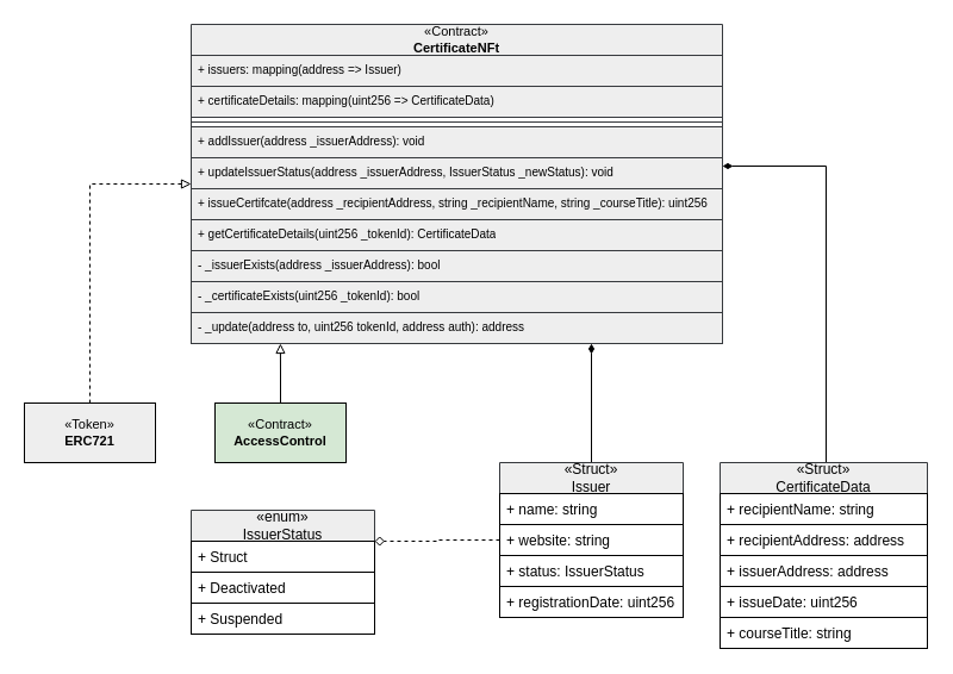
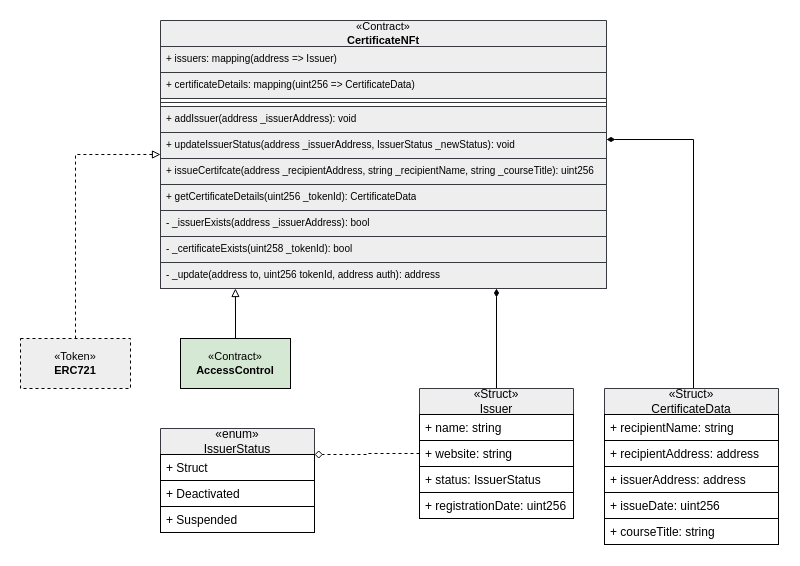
  <mxCell id="0" />
  <mxCell id="1" parent="0" />
  <mxCell id="2" style="edgeStyle=orthogonalEdgeStyle;rounded=0;orthogonalLoop=1;jettySize=auto;html=1;entryX=0.5;entryY=0;entryDx=0;entryDy=0;fontColor=#000000;strokeColor=#000000;endArrow=none;endFill=0;startArrow=block;startFill=0;dashed=1;" parent="1" source="4" target="15" edge="1"><mxGeometry relative="1" as="geometry" /></mxCell>
  <mxCell id="3" style="edgeStyle=orthogonalEdgeStyle;rounded=0;orthogonalLoop=1;jettySize=auto;html=1;entryX=0.5;entryY=0;entryDx=0;entryDy=0;strokeColor=light-dark(#000000,#000000);endArrow=none;endFill=0;startArrow=diamondThin;startFill=1;" parent="1" source="4" target="24" edge="1"><mxGeometry relative="1" as="geometry"><Array as="points"><mxPoint x="693" y="139" /></Array></mxGeometry></mxCell>
  <mxCell id="4" value="&lt;div&gt;&lt;font style=&quot;color: light-dark(rgb(0, 0, 0), rgb(0, 0, 0));&quot;&gt;&lt;span style=&quot;font-weight: 400;&quot;&gt;«Contract»&lt;/span&gt;&lt;br style=&quot;font-weight: 400;&quot;&gt;CertificateNFt&lt;/font&gt;&lt;/div&gt;" style="swimlane;fontStyle=1;align=center;verticalAlign=middle;childLayout=stackLayout;horizontal=1;startSize=26;horizontalStack=0;resizeParent=1;resizeParentMax=0;resizeLast=0;collapsible=1;marginBottom=0;whiteSpace=wrap;html=1;labelBackgroundColor=none;fillColor=#eeeeee;strokeColor=light-dark(#36393d, #000000);fontColor=#000000;spacing=0;spacingTop=-1;spacingRight=0;spacingBottom=0;convertToSvg=0;fontSize=11;" parent="1" vertex="1"><mxGeometry x="160" y="20" width="446" height="268" as="geometry"><mxRectangle x="332" y="31" width="185" height="25" as="alternateBounds" /></mxGeometry></mxCell>
  <mxCell id="5" value="&lt;font style=&quot;color: light-dark(rgb(0, 0, 0), rgb(0, 0, 0));&quot;&gt;+ issuers: mapping(address =&amp;gt; Issuer)&amp;nbsp;&lt;/font&gt;" style="text;strokeColor=light-dark(#36393d, #000000);fillColor=#eeeeee;align=left;verticalAlign=top;spacingLeft=4;spacingRight=4;overflow=hidden;rotatable=0;points=[[0,0.5],[1,0.5]];portConstraint=eastwest;whiteSpace=wrap;html=1;labelBackgroundColor=none;fontColor=#000000;fontSize=10;" parent="4" vertex="1"><mxGeometry y="26" width="446" height="26" as="geometry" /></mxCell>
  <mxCell id="6" value="&lt;font&gt;+ certificateDetails: mapping(uint256 =&amp;gt; CertificateData)&lt;/font&gt;" style="text;strokeColor=light-dark(#36393d, #000000);fillColor=#eeeeee;align=left;verticalAlign=top;spacingLeft=4;spacingRight=4;overflow=hidden;rotatable=0;points=[[0,0.5],[1,0.5]];portConstraint=eastwest;whiteSpace=wrap;html=1;labelBackgroundColor=none;fontColor=light-dark(#000000,#000000);fontSize=10;" parent="4" vertex="1"><mxGeometry y="52" width="446" height="26" as="geometry" /></mxCell>
  <mxCell id="7" value="" style="line;strokeWidth=1;fillColor=#eeeeee;align=left;verticalAlign=middle;spacingTop=-1;spacingLeft=3;spacingRight=3;rotatable=0;labelPosition=right;points=[];portConstraint=eastwest;labelBackgroundColor=none;strokeColor=light-dark(#36393d, #000000);fontColor=#000000;fontSize=10;" parent="4" vertex="1"><mxGeometry y="78" width="446" height="8" as="geometry" /></mxCell>
  <mxCell id="8" value="&lt;font style=&quot;color: light-dark(rgb(0, 0, 0), rgb(0, 0, 0));&quot;&gt;+ addIssuer(address _issuerAddress): void&lt;/font&gt;" style="text;strokeColor=light-dark(#36393d, #000000);fillColor=#eeeeee;align=left;verticalAlign=top;spacingLeft=4;spacingRight=4;overflow=hidden;rotatable=0;points=[[0,0.5],[1,0.5]];portConstraint=eastwest;whiteSpace=wrap;html=1;labelBackgroundColor=none;fontColor=#000000;fontSize=10;" parent="4" vertex="1"><mxGeometry y="86" width="446" height="26" as="geometry" /></mxCell>
  <mxCell id="9" value="&lt;font style=&quot;color: light-dark(rgb(0, 0, 0), rgb(0, 0, 0));&quot;&gt;+ updateIssuerStatus(address _issuerAddress, IssuerStatus _newStatus): void&lt;/font&gt;" style="text;strokeColor=light-dark(#36393d, #000000);fillColor=#eeeeee;align=left;verticalAlign=top;spacingLeft=4;spacingRight=4;overflow=hidden;rotatable=0;points=[[0,0.5],[1,0.5]];portConstraint=eastwest;whiteSpace=wrap;html=1;labelBackgroundColor=none;fontColor=#000000;fontSize=10;" parent="4" vertex="1"><mxGeometry y="112" width="446" height="26" as="geometry" /></mxCell>
  <mxCell id="10" value="&lt;font style=&quot;color: light-dark(rgb(0, 0, 0), rgb(0, 0, 0));&quot;&gt;+ issueCertifcate(address _recipientAddress, string _recipientName, string _courseTitle): uint256&lt;/font&gt;" style="text;strokeColor=light-dark(#36393d, #000000);fillColor=#eeeeee;align=left;verticalAlign=top;spacingLeft=4;spacingRight=4;overflow=hidden;rotatable=0;points=[[0,0.5],[1,0.5]];portConstraint=eastwest;whiteSpace=wrap;html=1;labelBackgroundColor=none;fontColor=#000000;fontSize=10;" parent="4" vertex="1"><mxGeometry y="138" width="446" height="26" as="geometry" /></mxCell>
  <mxCell id="11" value="&lt;font style=&quot;color: light-dark(rgb(0, 0, 0), rgb(0, 0, 0));&quot;&gt;+ getCertificateDetails(uint256 _tokenId): CertificateData&lt;/font&gt;" style="text;strokeColor=light-dark(#36393d, #000000);fillColor=#eeeeee;align=left;verticalAlign=top;spacingLeft=4;spacingRight=4;overflow=hidden;rotatable=0;points=[[0,0.5],[1,0.5]];portConstraint=eastwest;whiteSpace=wrap;html=1;labelBackgroundColor=none;fontColor=#000000;fontSize=10;" parent="4" vertex="1"><mxGeometry y="164" width="446" height="26" as="geometry" /></mxCell>
  <mxCell id="12" value="&lt;font style=&quot;color: light-dark(rgb(0, 0, 0), rgb(0, 0, 0));&quot;&gt;- _issuerExists(address _issuerAddress): bool&lt;/font&gt;" style="text;strokeColor=light-dark(#36393d, #000000);fillColor=#eeeeee;align=left;verticalAlign=top;spacingLeft=4;spacingRight=4;overflow=hidden;rotatable=0;points=[[0,0.5],[1,0.5]];portConstraint=eastwest;whiteSpace=wrap;html=1;labelBackgroundColor=none;fontColor=#000000;fontSize=10;" parent="4" vertex="1"><mxGeometry y="190" width="446" height="26" as="geometry" /></mxCell>
- <mxCell id="13" value="&lt;font style=&quot;color: light-dark(rgb(0, 0, 0), rgb(0, 0, 0));&quot;&gt;- _certificateExists(uint256 _tokenId): bool&lt;/font&gt;" style="text;strokeColor=light-dark(#36393d, #000000);fillColor=#eeeeee;align=left;verticalAlign=top;spacingLeft=4;spacingRight=4;overflow=hidden;rotatable=0;points=[[0,0.5],[1,0.5]];portConstraint=eastwest;whiteSpace=wrap;html=1;labelBackgroundColor=none;fontColor=#000000;fontSize=10;" parent="4" vertex="1"><mxGeometry y="216" width="446" height="26" as="geometry" /></mxCell>
+ <mxCell id="13" value="&lt;font style=&quot;color: light-dark(rgb(0, 0, 0), rgb(0, 0, 0));&quot;&gt;- _certificateExists(uint258 _tokenId): bool&lt;/font&gt;" style="text;strokeColor=light-dark(#36393d, #000000);fillColor=#eeeeee;align=left;verticalAlign=top;spacingLeft=4;spacingRight=4;overflow=hidden;rotatable=0;points=[[0,0.5],[1,0.5]];portConstraint=eastwest;whiteSpace=wrap;html=1;labelBackgroundColor=none;fontColor=#000000;fontSize=10;" parent="4" vertex="1"><mxGeometry y="216" width="446" height="26" as="geometry" /></mxCell>
  <mxCell id="14" value="&lt;font style=&quot;color: light-dark(rgb(0, 0, 0), rgb(0, 0, 0));&quot;&gt;- _update(address to, uint256 tokenId, address auth): address&lt;/font&gt;" style="text;strokeColor=light-dark(#36393d, #000000);fillColor=#eeeeee;align=left;verticalAlign=top;spacingLeft=4;spacingRight=4;overflow=hidden;rotatable=0;points=[[0,0.5],[1,0.5]];portConstraint=eastwest;whiteSpace=wrap;html=1;labelBackgroundColor=none;fontColor=#000000;fontSize=10;" parent="4" vertex="1"><mxGeometry y="242" width="446" height="26" as="geometry" /></mxCell>
- <mxCell id="15" value="&lt;font style=&quot;color: rgb(0, 0, 0);&quot;&gt;«Token»&lt;br&gt;&lt;b&gt;ERC721&lt;/b&gt;&lt;/font&gt;" style="html=1;whiteSpace=wrap;fillColor=#eeeeee;strokeColor=#000000;fontColor=#000000;fontSize=11;" parent="1" vertex="1"><mxGeometry x="20" y="338" width="110" height="50" as="geometry" /></mxCell>
+ <mxCell id="15" value="&lt;font style=&quot;color: rgb(0, 0, 0);&quot;&gt;«Token»&lt;br&gt;&lt;b&gt;ERC721&lt;/b&gt;&lt;/font&gt;" style="html=1;whiteSpace=wrap;fillColor=#eeeeee;strokeColor=#000000;fontColor=#000000;fontSize=11;dashed=1;" parent="1" vertex="1"><mxGeometry x="20" y="338" width="110" height="50" as="geometry" /></mxCell>
  <mxCell id="16" value="&lt;font style=&quot;color: rgb(0, 0, 0);&quot;&gt;«Contract»&lt;br&gt;&lt;b&gt;AccessControl&lt;/b&gt;&lt;/font&gt;" style="html=1;whiteSpace=wrap;fillColor=#d5e8d4;strokeColor=#000000;fontColor=#000000;fontSize=11;" parent="1" vertex="1"><mxGeometry x="180" y="338" width="110" height="50" as="geometry" /></mxCell>
  <mxCell id="17" style="edgeStyle=orthogonalEdgeStyle;rounded=0;orthogonalLoop=1;jettySize=auto;html=1;entryX=1;entryY=0.25;entryDx=0;entryDy=0;dashed=1;strokeColor=light-dark(#000000,#000000);endArrow=diamond;endFill=0;" parent="1" source="19" target="30" edge="1"><mxGeometry relative="1" as="geometry" /></mxCell>
  <mxCell id="18" style="edgeStyle=orthogonalEdgeStyle;rounded=0;orthogonalLoop=1;jettySize=auto;html=1;strokeColor=light-dark(#000000,#000000);endArrow=diamondThin;endFill=1;" parent="1" source="19" edge="1"><mxGeometry relative="1" as="geometry"><mxPoint x="496" y="288" as="targetPoint" /></mxGeometry></mxCell>
  <mxCell id="19" value="«Struct»&lt;div&gt;Issuer&lt;/div&gt;" style="swimlane;fontStyle=0;childLayout=stackLayout;horizontal=1;startSize=26;fillColor=#eeeeee;horizontalStack=0;resizeParent=1;resizeParentMax=0;resizeLast=0;collapsible=1;marginBottom=0;whiteSpace=wrap;html=1;strokeColor=#36393d;fontColor=light-dark(#000000,#000000);" parent="1" vertex="1"><mxGeometry x="419" y="388" width="154" height="130" as="geometry" /></mxCell>
  <mxCell id="20" value="+ name: string" style="text;strokeColor=light-dark(#000000,#000000);fillColor=none;align=left;verticalAlign=top;spacingLeft=4;spacingRight=4;overflow=hidden;rotatable=0;points=[[0,0.5],[1,0.5]];portConstraint=eastwest;whiteSpace=wrap;html=1;fontColor=light-dark(#000000,#000000);" parent="19" vertex="1"><mxGeometry y="26" width="154" height="26" as="geometry" /></mxCell>
  <mxCell id="21" value="+ website: string" style="text;strokeColor=light-dark(#000000,#000000);fillColor=none;align=left;verticalAlign=top;spacingLeft=4;spacingRight=4;overflow=hidden;rotatable=0;points=[[0,0.5],[1,0.5]];portConstraint=eastwest;whiteSpace=wrap;html=1;fontColor=light-dark(#000000,#000000);" parent="19" vertex="1"><mxGeometry y="52" width="154" height="26" as="geometry" /></mxCell>
  <mxCell id="22" value="+ status: IssuerStatus" style="text;strokeColor=light-dark(#000000,#000000);fillColor=none;align=left;verticalAlign=top;spacingLeft=4;spacingRight=4;overflow=hidden;rotatable=0;points=[[0,0.5],[1,0.5]];portConstraint=eastwest;whiteSpace=wrap;html=1;fontColor=light-dark(#000000,#000000);" parent="19" vertex="1"><mxGeometry y="78" width="154" height="26" as="geometry" /></mxCell>
  <mxCell id="23" value="+ registrationDate: uint256" style="text;strokeColor=light-dark(#000000,#000000);fillColor=none;align=left;verticalAlign=top;spacingLeft=4;spacingRight=4;overflow=hidden;rotatable=0;points=[[0,0.5],[1,0.5]];portConstraint=eastwest;whiteSpace=wrap;html=1;fontColor=light-dark(#000000,#000000);" parent="19" vertex="1"><mxGeometry y="104" width="154" height="26" as="geometry" /></mxCell>
  <mxCell id="24" value="«Struct»&lt;div&gt;CertificateData&lt;/div&gt;" style="swimlane;fontStyle=0;childLayout=stackLayout;horizontal=1;startSize=26;fillColor=#eeeeee;horizontalStack=0;resizeParent=1;resizeParentMax=0;resizeLast=0;collapsible=1;marginBottom=0;whiteSpace=wrap;html=1;strokeColor=#36393d;fontColor=light-dark(#000000,#000000);verticalAlign=middle;" parent="1" vertex="1"><mxGeometry x="604" y="388" width="174" height="156" as="geometry" /></mxCell>
  <mxCell id="25" value="+ recipientName: string" style="text;strokeColor=light-dark(#000000,#000000);fillColor=none;align=left;verticalAlign=top;spacingLeft=4;spacingRight=4;overflow=hidden;rotatable=0;points=[[0,0.5],[1,0.5]];portConstraint=eastwest;whiteSpace=wrap;html=1;fontColor=light-dark(#000000,#000000);" parent="24" vertex="1"><mxGeometry y="26" width="174" height="26" as="geometry" /></mxCell>
  <mxCell id="26" value="+ recipientAddress: address" style="text;strokeColor=light-dark(#000000,#000000);fillColor=none;align=left;verticalAlign=top;spacingLeft=4;spacingRight=4;overflow=hidden;rotatable=0;points=[[0,0.5],[1,0.5]];portConstraint=eastwest;whiteSpace=wrap;html=1;fontColor=light-dark(#000000,#000000);" parent="24" vertex="1"><mxGeometry y="52" width="174" height="26" as="geometry" /></mxCell>
  <mxCell id="27" value="+ issuerAddress: address" style="text;strokeColor=light-dark(#000000,#000000);fillColor=none;align=left;verticalAlign=top;spacingLeft=4;spacingRight=4;overflow=hidden;rotatable=0;points=[[0,0.5],[1,0.5]];portConstraint=eastwest;whiteSpace=wrap;html=1;fontColor=light-dark(#000000,#000000);" parent="24" vertex="1"><mxGeometry y="78" width="174" height="26" as="geometry" /></mxCell>
  <mxCell id="28" value="+ issueDate: uint256" style="text;strokeColor=light-dark(#000000,#000000);fillColor=none;align=left;verticalAlign=top;spacingLeft=4;spacingRight=4;overflow=hidden;rotatable=0;points=[[0,0.5],[1,0.5]];portConstraint=eastwest;whiteSpace=wrap;html=1;fontColor=light-dark(#000000,#000000);" parent="24" vertex="1"><mxGeometry y="104" width="174" height="26" as="geometry" /></mxCell>
  <mxCell id="29" value="+ courseTitle: string" style="text;strokeColor=light-dark(#000000,#000000);fillColor=none;align=left;verticalAlign=top;spacingLeft=4;spacingRight=4;overflow=hidden;rotatable=0;points=[[0,0.5],[1,0.5]];portConstraint=eastwest;whiteSpace=wrap;html=1;fontColor=light-dark(#000000,#000000);" parent="24" vertex="1"><mxGeometry y="130" width="174" height="26" as="geometry" /></mxCell>
  <mxCell id="30" value="«enum»&lt;div&gt;IssuerStatus&lt;/div&gt;" style="swimlane;fontStyle=0;childLayout=stackLayout;horizontal=1;startSize=26;fillColor=#eeeeee;horizontalStack=0;resizeParent=1;resizeParentMax=0;resizeLast=0;collapsible=1;marginBottom=0;whiteSpace=wrap;html=1;strokeColor=#36393d;fontColor=light-dark(#000000,#000000);" parent="1" vertex="1"><mxGeometry x="160" y="428" width="154" height="104" as="geometry" /></mxCell>
  <mxCell id="31" value="+ Struct" style="text;strokeColor=light-dark(#000000,#000000);fillColor=none;align=left;verticalAlign=top;spacingLeft=4;spacingRight=4;overflow=hidden;rotatable=0;points=[[0,0.5],[1,0.5]];portConstraint=eastwest;whiteSpace=wrap;html=1;fontColor=light-dark(#000000,#000000);" parent="30" vertex="1"><mxGeometry y="26" width="154" height="26" as="geometry" /></mxCell>
  <mxCell id="32" value="+ Deactivated" style="text;strokeColor=light-dark(#000000,#000000);fillColor=none;align=left;verticalAlign=top;spacingLeft=4;spacingRight=4;overflow=hidden;rotatable=0;points=[[0,0.5],[1,0.5]];portConstraint=eastwest;whiteSpace=wrap;html=1;fontColor=light-dark(#000000,#000000);" parent="30" vertex="1"><mxGeometry y="52" width="154" height="26" as="geometry" /></mxCell>
  <mxCell id="33" value="+ Suspended" style="text;strokeColor=light-dark(#000000,#000000);fillColor=none;align=left;verticalAlign=top;spacingLeft=4;spacingRight=4;overflow=hidden;rotatable=0;points=[[0,0.5],[1,0.5]];portConstraint=eastwest;whiteSpace=wrap;html=1;fontColor=light-dark(#000000,#000000);" parent="30" vertex="1"><mxGeometry y="78" width="154" height="26" as="geometry" /></mxCell>
  <mxCell id="34" style="edgeStyle=orthogonalEdgeStyle;rounded=0;orthogonalLoop=1;jettySize=auto;html=1;entryX=0.17;entryY=0.891;entryDx=0;entryDy=0;entryPerimeter=0;strokeColor=light-dark(#000000,#000000);exitX=0.5;exitY=0;exitDx=0;exitDy=0;endArrow=block;endFill=0;" parent="1" source="16" edge="1"><mxGeometry relative="1" as="geometry"><mxPoint x="234.908" y="340.83" as="sourcePoint" /><mxPoint x="234.92" y="287.996" as="targetPoint" /><Array as="points" /></mxGeometry></mxCell>
